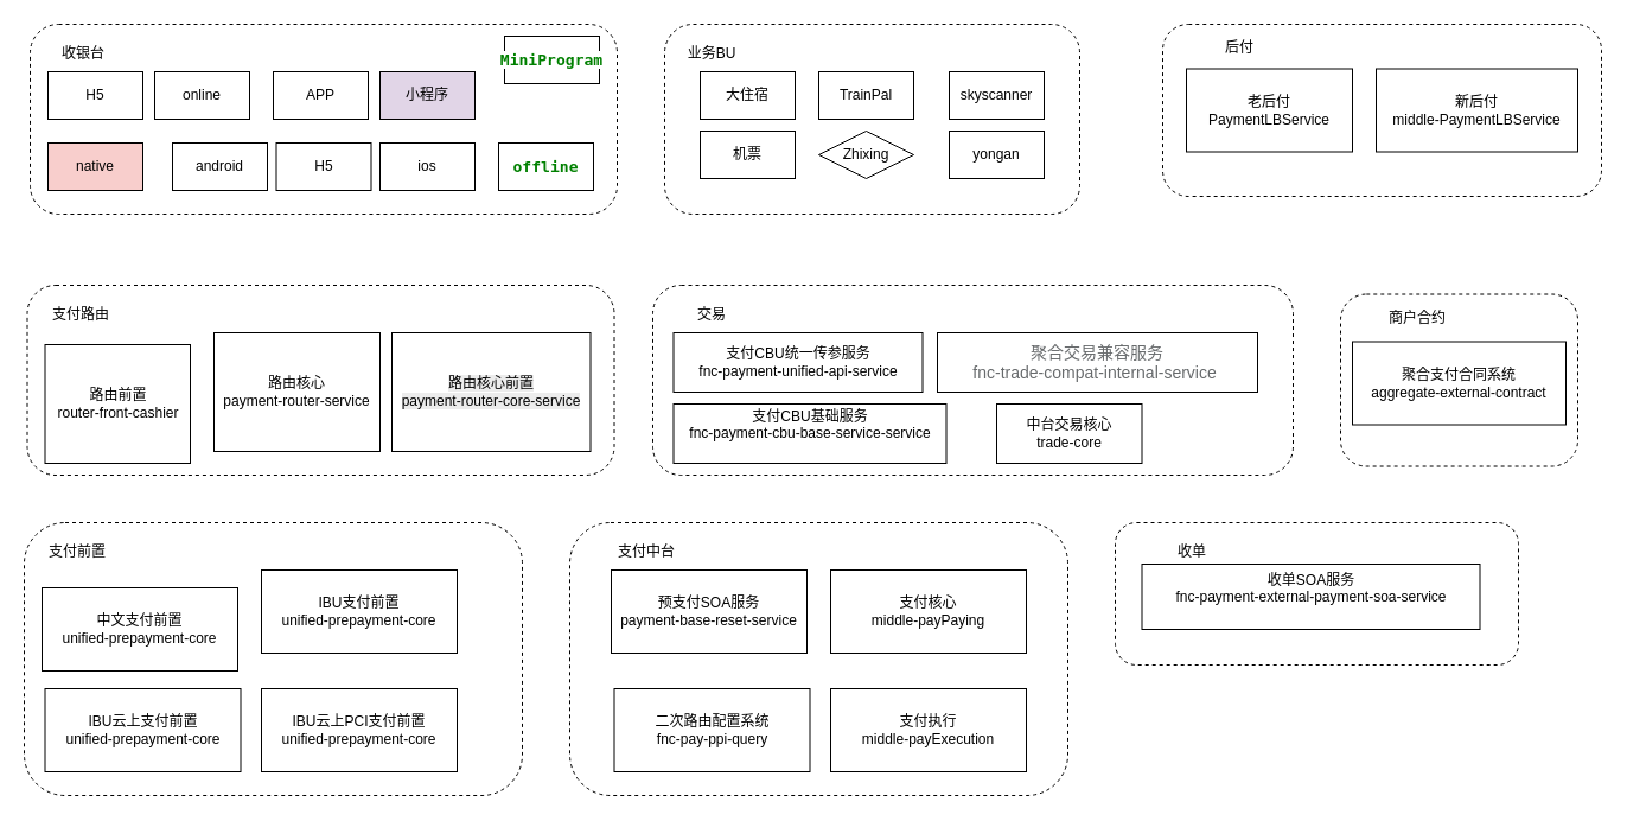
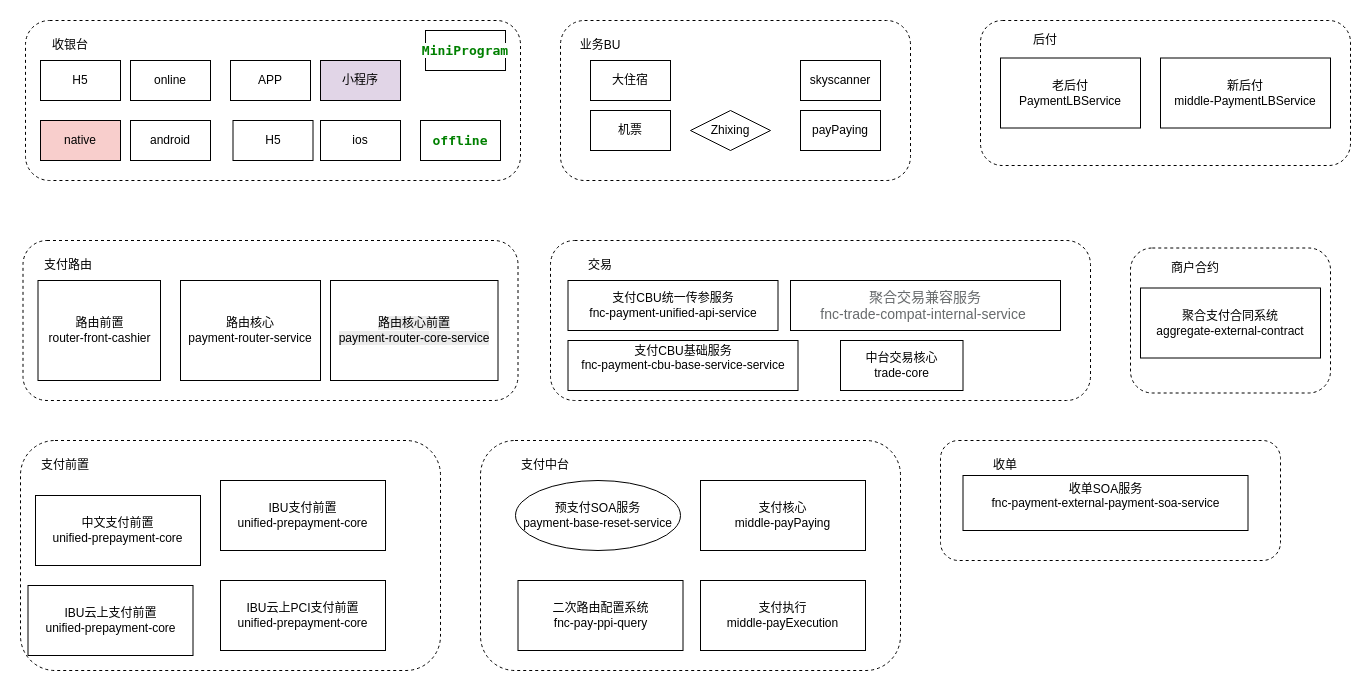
  <mxCell id="0" />
  <mxCell id="1" parent="0" />
  <mxCell id="2" value="" style="rounded=1;whiteSpace=wrap;html=1;dashed=1;align=left;" parent="1" vertex="1"><mxGeometry x="25" y="20" width="495" height="160" as="geometry" /></mxCell>
  <mxCell id="3" value="收银台" style="text;html=1;align=center;verticalAlign=middle;whiteSpace=wrap;rounded=0;" parent="1" vertex="1"><mxGeometry x="40" y="30" width="60" height="30" as="geometry" /></mxCell>
  <mxCell id="4" value="H5" style="rounded=0;whiteSpace=wrap;html=1;" parent="1" vertex="1"><mxGeometry x="40" y="60" width="80" height="40" as="geometry" /></mxCell>
  <mxCell id="5" value="online" style="rounded=0;whiteSpace=wrap;html=1;" parent="1" vertex="1"><mxGeometry x="130" y="60" width="80" height="40" as="geometry" /></mxCell>
  <mxCell id="6" value="H5" style="rounded=0;whiteSpace=wrap;html=1;" parent="1" vertex="1"><mxGeometry x="232.5" y="120" width="80" height="40" as="geometry" /></mxCell>
- <mxCell id="7" value="android" style="rounded=0;whiteSpace=wrap;html=1;" parent="1" vertex="1"><mxGeometry x="145" y="120" width="80" height="40" as="geometry" /></mxCell>
+ <mxCell id="7" value="android" style="rounded=0;whiteSpace=wrap;html=1;" parent="1" vertex="1"><mxGeometry x="130" y="120" width="80" height="40" as="geometry" /></mxCell>
  <mxCell id="8" value="APP" style="rounded=0;whiteSpace=wrap;html=1;" parent="1" vertex="1"><mxGeometry x="230" y="60" width="80" height="40" as="geometry" /></mxCell>
  <mxCell id="9" value="小程序" style="rounded=0;whiteSpace=wrap;html=1;fillColor=#e1d5e7;" parent="1" vertex="1"><mxGeometry x="320" y="60" width="80" height="40" as="geometry" /></mxCell>
  <mxCell id="10" value="ios" style="rounded=0;whiteSpace=wrap;html=1;" parent="1" vertex="1"><mxGeometry x="320" y="120" width="80" height="40" as="geometry" /></mxCell>
  <mxCell id="11" value="native" style="rounded=0;whiteSpace=wrap;html=1;fillColor=#f8cecc;" parent="1" vertex="1"><mxGeometry x="40" y="120" width="80" height="40" as="geometry" /></mxCell>
  <mxCell id="12" value="&lt;div style=&quot;background-color: rgb(255, 255, 255);&quot;&gt;&lt;pre style=&quot;font-family:'JetBrains Mono',monospace;font-size:9.8pt;&quot;&gt;&lt;span style=&quot;color:#008000;font-weight:bold;&quot;&gt;offline&lt;/span&gt;&lt;/pre&gt;&lt;/div&gt;" style="rounded=0;whiteSpace=wrap;html=1;" parent="1" vertex="1"><mxGeometry x="420" y="120" width="80" height="40" as="geometry" /></mxCell>
  <mxCell id="13" value="&lt;div style=&quot;background-color: rgb(255, 255, 255);&quot;&gt;&lt;pre style=&quot;font-family:'JetBrains Mono',monospace;font-size:9.8pt;&quot;&gt;&lt;pre style=&quot;text-align: left; font-family: &amp;quot;JetBrains Mono&amp;quot;, monospace; font-size: 9.8pt;&quot;&gt;&lt;span style=&quot;color: rgb(0, 128, 0); font-weight: bold;&quot;&gt;MiniProgram&lt;/span&gt;&lt;/pre&gt;&lt;/pre&gt;&lt;/div&gt;" style="rounded=0;whiteSpace=wrap;html=1;" parent="1" vertex="1"><mxGeometry x="425" y="30" width="80" height="40" as="geometry" /></mxCell>
  <mxCell id="14" value="" style="rounded=1;whiteSpace=wrap;html=1;dashed=1;" parent="1" vertex="1"><mxGeometry x="560" y="20" width="350" height="160" as="geometry" /></mxCell>
  <mxCell id="15" value="业务BU" style="text;html=1;align=center;verticalAlign=middle;whiteSpace=wrap;rounded=0;" parent="1" vertex="1"><mxGeometry x="570" y="30" width="60" height="30" as="geometry" /></mxCell>
  <mxCell id="16" value="大住宿" style="rounded=0;whiteSpace=wrap;html=1;" parent="1" vertex="1"><mxGeometry x="590" y="60" width="80" height="40" as="geometry" /></mxCell>
  <mxCell id="17" value="机票" style="rounded=0;whiteSpace=wrap;html=1;" parent="1" vertex="1"><mxGeometry x="590" y="110" width="80" height="40" as="geometry" /></mxCell>
- <mxCell id="18" value="TrainPal" style="rounded=0;whiteSpace=wrap;html=1;" parent="1" vertex="1"><mxGeometry x="690" y="60" width="80" height="40" as="geometry" /></mxCell>
  <mxCell id="19" value="skyscanner" style="rounded=0;whiteSpace=wrap;html=1;" parent="1" vertex="1"><mxGeometry y="60" width="80" height="40" as="geometry" x="800" /></mxCell>
- <mxCell id="20" value="yongan" style="rounded=0;whiteSpace=wrap;html=1;" parent="1" vertex="1"><mxGeometry y="110" width="80" height="40" as="geometry" x="800" /></mxCell>
+ <mxCell id="20" value="payPaying" style="rounded=0;whiteSpace=wrap;html=1;" parent="1" vertex="1"><mxGeometry y="110" width="80" height="40" as="geometry" x="800" /></mxCell>
  <mxCell id="21" value="Zhixing" style="rhombus;whiteSpace=wrap;html=1;" parent="1" vertex="1"><mxGeometry x="690" y="110" width="80" height="40" as="geometry" /></mxCell>
  <mxCell id="22" value="" style="rounded=1;whiteSpace=wrap;html=1;dashed=1;align=left;" parent="1" vertex="1"><mxGeometry x="22.5" y="240" width="495" height="160" as="geometry" /></mxCell>
  <mxCell id="23" value="支付路由" style="text;html=1;align=center;verticalAlign=middle;whiteSpace=wrap;rounded=0;" parent="1" vertex="1"><mxGeometry x="37.5" y="250" width="60" height="30" as="geometry" /></mxCell>
- <mxCell id="24" value="路由前置&lt;div&gt;router-front-cashier&lt;/div&gt;" style="rounded=0;whiteSpace=wrap;html=1;" parent="1" vertex="1"><mxGeometry x="37.5" y="290" width="122.5" height="100" as="geometry" /></mxCell>
+ <mxCell id="24" value="路由前置&lt;div&gt;router-front-cashier&lt;/div&gt;" style="rounded=0;whiteSpace=wrap;html=1;" parent="1" vertex="1"><mxGeometry x="37.5" y="280" width="122.5" height="100" as="geometry" /></mxCell>
  <mxCell id="25" value="路由核心&lt;div&gt;payment-router-service&lt;/div&gt;" style="rounded=0;whiteSpace=wrap;html=1;" parent="1" vertex="1"><mxGeometry x="180" y="280" width="140" height="100" as="geometry" /></mxCell>
  <mxCell id="26" value="&lt;div style=&quot;background-color: rgb(255, 255, 255);&quot;&gt;&lt;pre style=&quot;&quot;&gt;&lt;pre style=&quot;&quot;&gt;&lt;span style=&quot;font-family: Helvetica; white-space: normal; background-color: rgb(236, 236, 236);&quot;&gt;路由核心前置&lt;/span&gt;&lt;div style=&quot;font-family: Helvetica; white-space: normal; background-color: rgb(236, 236, 236);&quot;&gt;payment-router-core-service&lt;/div&gt;&lt;/pre&gt;&lt;/pre&gt;&lt;/div&gt;" style="rounded=0;whiteSpace=wrap;html=1;fontStyle=0;align=center;" parent="1" vertex="1"><mxGeometry x="330" y="280" width="167.5" height="100" as="geometry" /></mxCell>
  <mxCell id="27" value="" style="rounded=1;whiteSpace=wrap;html=1;dashed=1;align=left;" parent="1" vertex="1"><mxGeometry x="550" y="240" width="540" height="160" as="geometry" /></mxCell>
  <mxCell id="28" value="&lt;div&gt;中台交易核心&lt;/div&gt;&lt;div&gt;trade-core&lt;/div&gt;" style="rounded=0;whiteSpace=wrap;html=1;" parent="1" vertex="1"><mxGeometry x="840" y="340" width="122.5" height="50" as="geometry" /></mxCell>
  <mxCell id="29" value="&lt;div&gt;支付CBU统一传参服务&lt;/div&gt;&lt;div&gt;fnc-payment-unified-api-service&lt;/div&gt;" style="rounded=0;whiteSpace=wrap;html=1;" parent="1" vertex="1"><mxGeometry x="567.5" y="280" width="210" height="50" as="geometry" /></mxCell>
  <mxCell id="30" value="交易" style="text;html=1;align=center;verticalAlign=middle;whiteSpace=wrap;rounded=0;" parent="1" vertex="1"><mxGeometry x="570" y="250" width="60" height="30" as="geometry" /></mxCell>
  <mxCell id="31" value="&lt;div&gt;&lt;span style=&quot;color: rgb(103, 106, 108); font-family: &amp;quot;Microsoft Yahei&amp;quot;, Arial, Helvetica, sans-serif; font-size: 14px; text-align: start; background-color: rgb(255, 255, 255);&quot;&gt;聚合交易兼容服务&lt;/span&gt;&lt;br&gt;&lt;/div&gt;&lt;div&gt;&lt;span style=&quot;color: rgb(103, 106, 108); font-family: &amp;quot;Microsoft Yahei&amp;quot;, Arial, Helvetica, sans-serif; font-size: 14px; text-align: start; background-color: rgb(255, 255, 255);&quot;&gt;fnc-trade-compat-internal-service&amp;nbsp;&lt;/span&gt;&lt;br&gt;&lt;/div&gt;" style="rounded=0;whiteSpace=wrap;html=1;" parent="1" vertex="1"><mxGeometry x="790" y="280" width="270" height="50" as="geometry" /></mxCell>
  <mxCell id="32" value="&lt;div&gt;支付CBU基础服务&lt;br&gt;&lt;/div&gt;&lt;div&gt;&lt;div&gt;fnc-payment-cbu-base-service-service&lt;/div&gt;&lt;/div&gt;&lt;div&gt;&lt;br&gt;&lt;/div&gt;" style="rounded=0;whiteSpace=wrap;html=1;" parent="1" vertex="1"><mxGeometry x="567.5" y="340" width="230" height="50" as="geometry" /></mxCell>
  <mxCell id="33" value="" style="rounded=1;whiteSpace=wrap;html=1;dashed=1;align=left;" parent="1" vertex="1"><mxGeometry x="20" y="440" width="420" height="230" as="geometry" /></mxCell>
  <mxCell id="34" value="支付前置" style="text;html=1;align=center;verticalAlign=middle;whiteSpace=wrap;rounded=0;" parent="1" vertex="1"><mxGeometry x="35" y="450" width="60" height="30" as="geometry" /></mxCell>
  <mxCell id="35" value="中文支付前置&lt;div&gt;unified-prepayment-core&lt;br&gt;&lt;/div&gt;" style="rounded=0;whiteSpace=wrap;html=1;" parent="1" vertex="1"><mxGeometry x="35" y="495" width="165" height="70" as="geometry" /></mxCell>
  <mxCell id="36" value="IBU支付前置&lt;div&gt;unified-prepayment-core&lt;br&gt;&lt;/div&gt;" style="rounded=0;whiteSpace=wrap;html=1;" parent="1" vertex="1"><mxGeometry x="220" y="480" width="165" height="70" as="geometry" /></mxCell>
- <mxCell id="37" value="IBU云上支付前置&lt;div&gt;unified-prepayment-core&lt;br&gt;&lt;/div&gt;" style="rounded=0;whiteSpace=wrap;html=1;" parent="1" vertex="1"><mxGeometry x="37.5" y="580" width="165" height="70" as="geometry" /></mxCell>
+ <mxCell id="37" value="IBU云上支付前置&lt;div&gt;unified-prepayment-core&lt;br&gt;&lt;/div&gt;" style="rounded=0;whiteSpace=wrap;html=1;" parent="1" vertex="1"><mxGeometry x="27.5" y="585" width="165" height="70" as="geometry" /></mxCell>
  <mxCell id="38" value="IBU云上PCI支付前置&lt;div&gt;unified-prepayment-core&lt;br&gt;&lt;/div&gt;" style="rounded=0;whiteSpace=wrap;html=1;" parent="1" vertex="1"><mxGeometry x="220" y="580" width="165" height="70" as="geometry" /></mxCell>
  <mxCell id="39" value="" style="rounded=1;whiteSpace=wrap;html=1;dashed=1;align=left;" parent="1" vertex="1"><mxGeometry x="480" y="440" width="420" height="230" as="geometry" /></mxCell>
  <mxCell id="40" value="支付中台" style="text;html=1;align=center;verticalAlign=middle;whiteSpace=wrap;rounded=0;" parent="1" vertex="1"><mxGeometry x="515" y="450" width="60" height="30" as="geometry" /></mxCell>
- <mxCell id="41" value="&lt;div&gt;预支付SOA服务&lt;/div&gt;&lt;div&gt;payment-base-reset-service&lt;br&gt;&lt;/div&gt;" style="rounded=0;whiteSpace=wrap;html=1;" parent="1" vertex="1"><mxGeometry x="515" y="480" width="165" height="70" as="geometry" /></mxCell>
+ <mxCell id="41" value="&lt;div&gt;预支付SOA服务&lt;/div&gt;&lt;div&gt;payment-base-reset-service&lt;br&gt;&lt;/div&gt;" style="ellipse;whiteSpace=wrap;html=1;" parent="1" vertex="1"><mxGeometry x="515" y="480" width="165" height="70" as="geometry" /></mxCell>
  <mxCell id="42" value="&lt;div&gt;支付核心&lt;/div&gt;&lt;div&gt;middle-payPaying&lt;br&gt;&lt;/div&gt;" style="rounded=0;whiteSpace=wrap;html=1;" parent="1" vertex="1"><mxGeometry x="700" y="480" width="165" height="70" as="geometry" /></mxCell>
  <mxCell id="43" value="二次路由配置系统&lt;div&gt;fnc-pay-ppi-query&lt;br&gt;&lt;/div&gt;" style="rounded=0;whiteSpace=wrap;html=1;" parent="1" vertex="1"><mxGeometry x="517.5" y="580" width="165" height="70" as="geometry" /></mxCell>
  <mxCell id="44" value="支付执行&lt;div&gt;middle-payExecution&lt;/div&gt;" style="rounded=0;whiteSpace=wrap;html=1;" parent="1" vertex="1"><mxGeometry x="700" y="580" width="165" height="70" as="geometry" /></mxCell>
  <mxCell id="45" value="" style="rounded=1;whiteSpace=wrap;html=1;dashed=1;align=left;" parent="1" vertex="1"><mxGeometry x="980" y="20" width="370" height="145" as="geometry" /></mxCell>
  <mxCell id="46" value="后付" style="text;html=1;align=center;verticalAlign=middle;whiteSpace=wrap;rounded=0;" parent="1" vertex="1"><mxGeometry x="1015" y="25" width="60" height="30" as="geometry" /></mxCell>
  <mxCell id="47" value="&lt;div&gt;老后付&lt;/div&gt;&lt;div&gt;PaymentLBService&lt;br&gt;&lt;/div&gt;" style="rounded=0;whiteSpace=wrap;html=1;" parent="1" vertex="1"><mxGeometry x="1000" y="57.5" width="140" height="70" as="geometry" /></mxCell>
  <mxCell id="48" value="&lt;div&gt;新后付&lt;/div&gt;&lt;div&gt;middle-PaymentLBService&lt;br&gt;&lt;/div&gt;" style="rounded=0;whiteSpace=wrap;html=1;" parent="1" vertex="1"><mxGeometry x="1160" y="57.5" width="170" height="70" as="geometry" /></mxCell>
  <mxCell id="49" value="" style="rounded=1;whiteSpace=wrap;html=1;dashed=1;align=left;" parent="1" vertex="1"><mxGeometry x="1130" y="247.5" width="200" height="145" as="geometry" /></mxCell>
  <mxCell id="50" value="商户合约" style="text;html=1;align=center;verticalAlign=middle;whiteSpace=wrap;rounded=0;" parent="1" vertex="1"><mxGeometry x="1165" y="252.5" width="60" height="30" as="geometry" /></mxCell>
  <mxCell id="51" value="&lt;div&gt;聚合支付合同系统&lt;/div&gt;&lt;div&gt;aggregate-external-contract&lt;br&gt;&lt;/div&gt;" style="rounded=0;whiteSpace=wrap;html=1;" parent="1" vertex="1"><mxGeometry x="1140" y="287.5" width="180" height="70" as="geometry" /></mxCell>
  <mxCell id="52" value="" style="rounded=1;whiteSpace=wrap;html=1;dashed=1;align=left;" parent="1" vertex="1"><mxGeometry x="940" y="440" width="340" height="120" as="geometry" /></mxCell>
  <mxCell id="53" value="收单" style="text;html=1;align=center;verticalAlign=middle;whiteSpace=wrap;rounded=0;" parent="1" vertex="1"><mxGeometry x="975" y="450" width="60" height="30" as="geometry" /></mxCell>
  <mxCell id="54" value="&lt;div&gt;收单SOA服务&lt;/div&gt;&lt;div&gt;&lt;div&gt;fnc-payment-external-payment-soa-service&lt;/div&gt;&lt;/div&gt;&lt;div&gt;&lt;br&gt;&lt;/div&gt;" style="rounded=0;whiteSpace=wrap;html=1;" parent="1" vertex="1"><mxGeometry x="962.5" y="475" width="285" height="55" as="geometry" /></mxCell>
